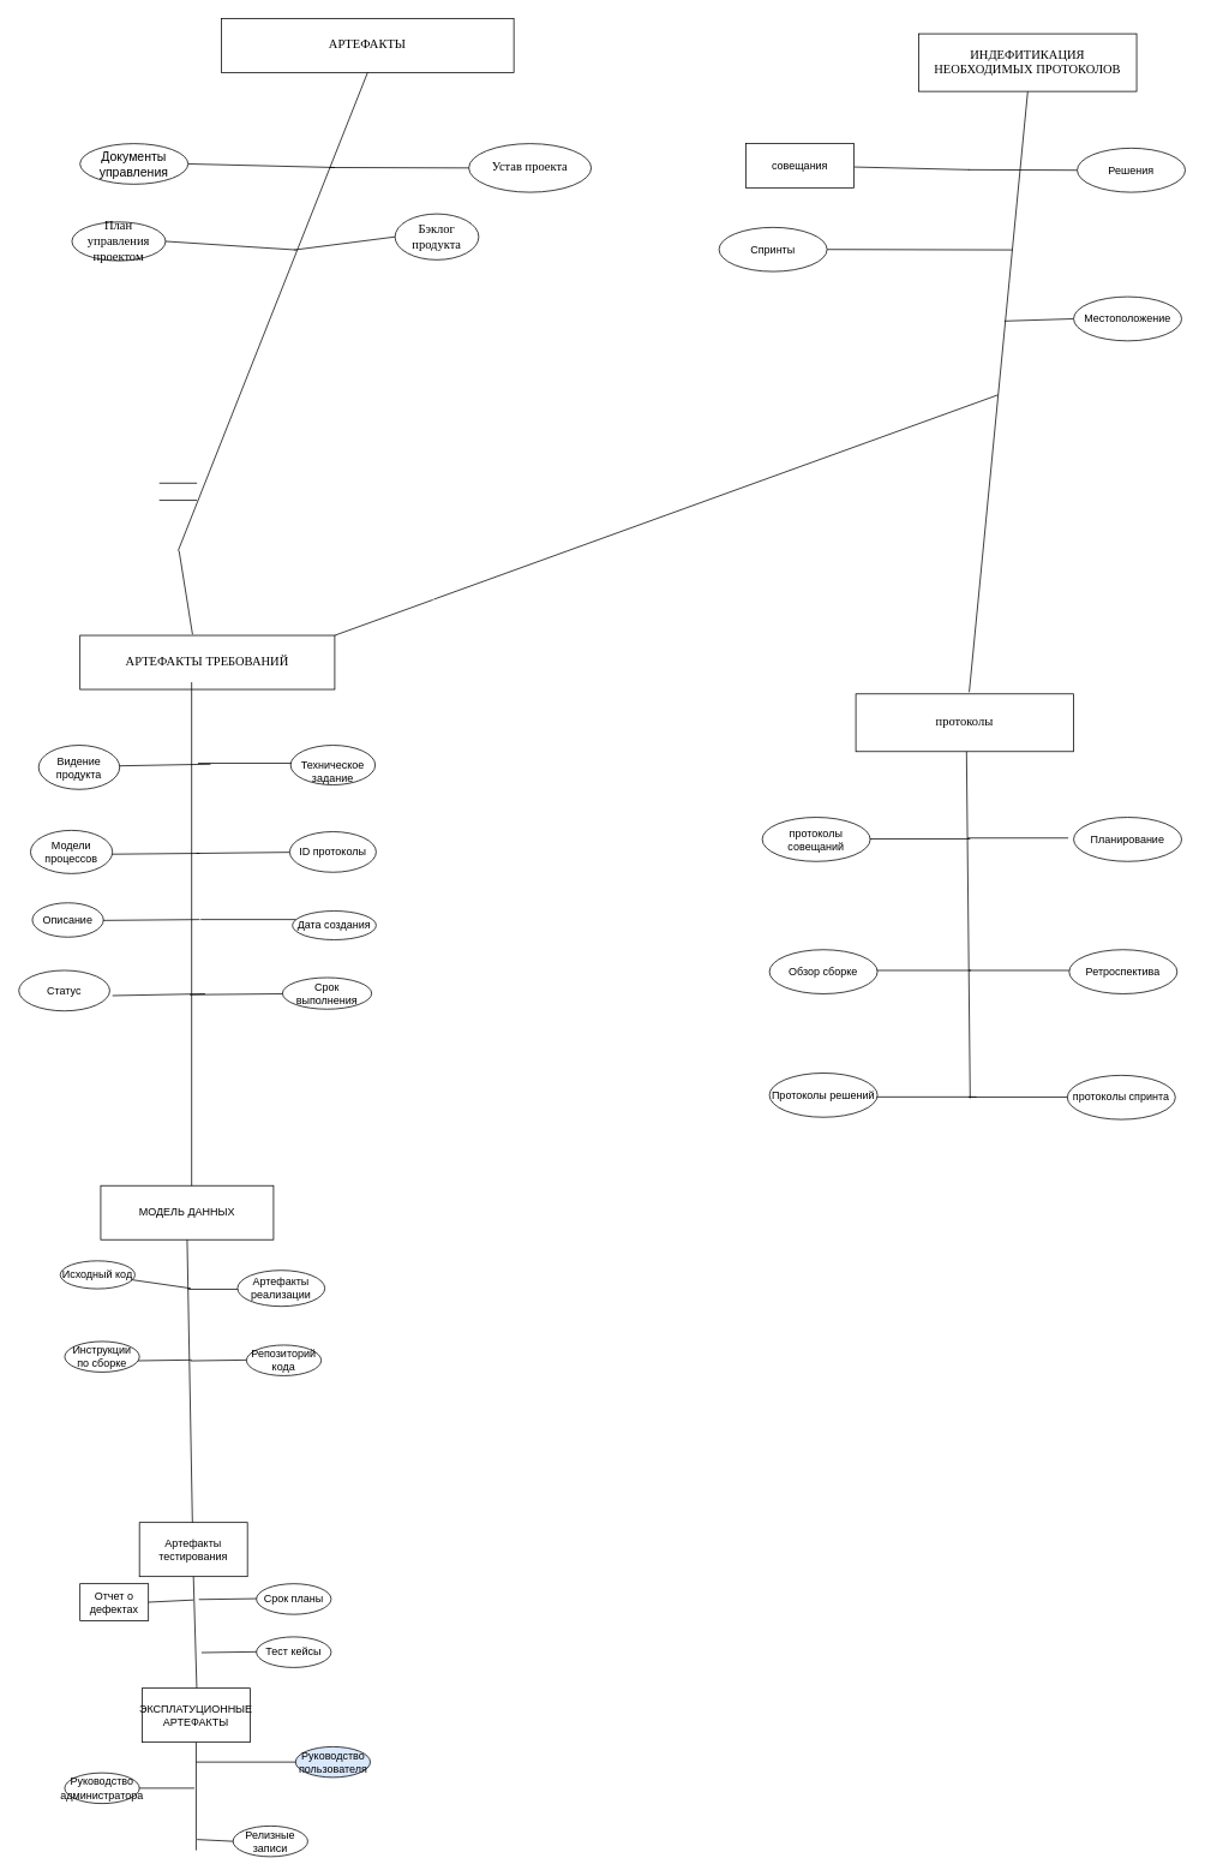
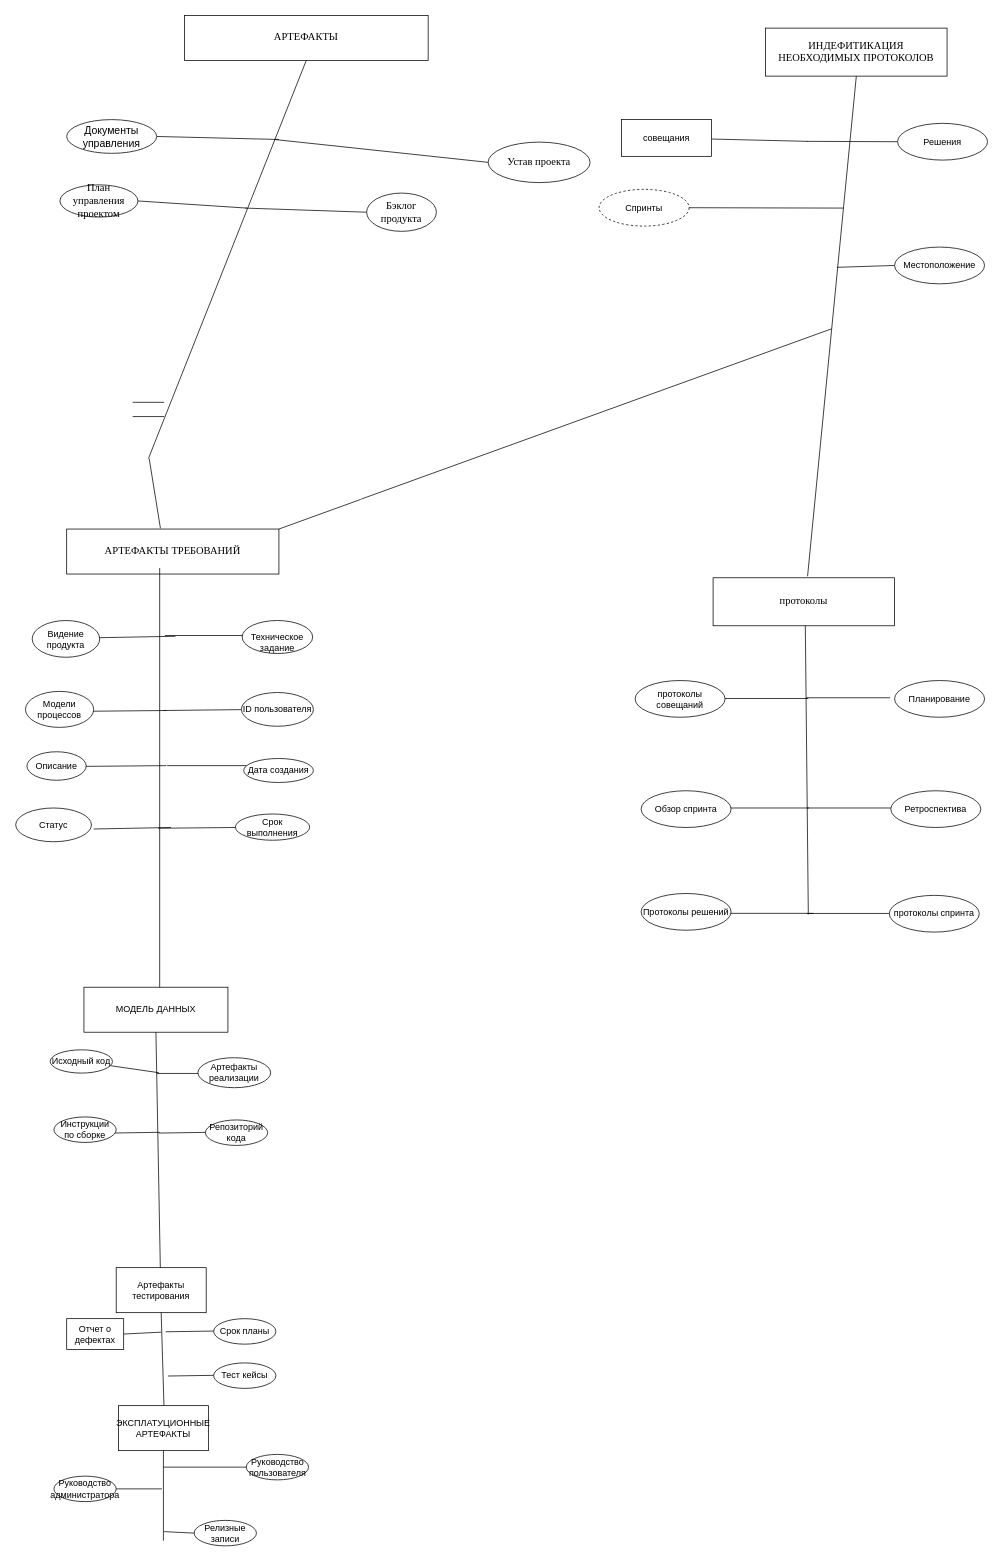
  <mxCell id="0" />
  <mxCell id="1" parent="0" />
  <mxCell id="2" value="&lt;font style=&quot;font-size: 14px;&quot; face=&quot;Times New Roman&quot;&gt;АРТЕФАКТЫ&lt;/font&gt;" style="rounded=0;whiteSpace=wrap;html=1;" parent="1" vertex="1"><mxGeometry x="245" y="20" width="325" height="60" as="geometry" /></mxCell>
  <mxCell id="3" value="" style="endArrow=none;html=1;rounded=0;entryX=0.5;entryY=1;entryDx=0;entryDy=0;" parent="1" edge="1" target="2"><mxGeometry width="50" height="50" relative="1" as="geometry"><mxPoint x="197" y="611" as="sourcePoint" /><mxPoint x="201" y="114" as="targetPoint" /></mxGeometry></mxCell>
- <mxCell id="4" value="&lt;font face=&quot;Times New Roman&quot; style=&quot;font-size: 14px;&quot;&gt;Устав проекта&lt;/font&gt;" style="ellipse;whiteSpace=wrap;html=1;" parent="1" vertex="1"><mxGeometry x="520" y="159" width="136" height="54" as="geometry" /></mxCell>
+ <mxCell id="4" value="&lt;font face=&quot;Times New Roman&quot; style=&quot;font-size: 14px;&quot;&gt;Устав проекта&lt;/font&gt;" style="ellipse;whiteSpace=wrap;html=1;" parent="1" vertex="1"><mxGeometry x="650" y="189" width="136" height="54" as="geometry" /></mxCell>
  <mxCell id="5" value="" style="endArrow=none;html=1;rounded=0;entryX=0;entryY=0.5;entryDx=0;entryDy=0;" parent="1" edge="1" target="4"><mxGeometry width="50" height="50" relative="1" as="geometry"><mxPoint x="365" y="185.5" as="sourcePoint" /><mxPoint x="476" y="185.5" as="targetPoint" /></mxGeometry></mxCell>
  <mxCell id="6" value="" style="endArrow=none;html=1;rounded=0;exitX=1;exitY=0.5;exitDx=0;exitDy=0;" parent="1" edge="1" source="7"><mxGeometry width="50" height="50" relative="1" as="geometry"><mxPoint x="256" y="185.5" as="sourcePoint" /><mxPoint x="371" y="185.5" as="targetPoint" /></mxGeometry></mxCell>
  <mxCell id="7" value="&lt;font style=&quot;font-size: 14px;&quot;&gt;Документы управления&lt;/font&gt;" style="ellipse;whiteSpace=wrap;html=1;" parent="1" vertex="1"><mxGeometry x="88" y="159" width="120" height="45" as="geometry" /></mxCell>
  <mxCell id="8" value="" style="endArrow=none;html=1;rounded=0;exitX=1;exitY=0.5;exitDx=0;exitDy=0;" parent="1" edge="1" source="9"><mxGeometry width="50" height="50" relative="1" as="geometry"><mxPoint x="215" y="277" as="sourcePoint" /><mxPoint x="328" y="277" as="targetPoint" /></mxGeometry></mxCell>
  <mxCell id="9" value="&lt;font face=&quot;Times New Roman&quot; style=&quot;font-size: 14px;&quot;&gt;План управления проектом&lt;/font&gt;" style="ellipse;whiteSpace=wrap;html=1;" parent="1" vertex="1"><mxGeometry x="79" y="246" width="104" height="43" as="geometry" /></mxCell>
  <mxCell id="10" value="" style="endArrow=none;html=1;rounded=0;entryX=0;entryY=0.5;entryDx=0;entryDy=0;" parent="1" edge="1" target="11"><mxGeometry width="50" height="50" relative="1" as="geometry"><mxPoint x="326" y="277" as="sourcePoint" /><mxPoint x="441" y="277" as="targetPoint" /></mxGeometry></mxCell>
- <mxCell id="11" value="&lt;font face=&quot;Times New Roman&quot; style=&quot;font-size: 14px;&quot;&gt;Бэклог продукта&lt;/font&gt;" style="ellipse;whiteSpace=wrap;html=1;" parent="1" vertex="1"><mxGeometry x="438" y="237" width="93" height="51" as="geometry" /></mxCell>
+ <mxCell id="11" value="&lt;font face=&quot;Times New Roman&quot; style=&quot;font-size: 14px;&quot;&gt;Бэклог продукта&lt;/font&gt;" style="ellipse;whiteSpace=wrap;html=1;" parent="1" vertex="1"><mxGeometry x="488" y="257" width="93" height="51" as="geometry" /></mxCell>
  <mxCell id="12" value="" style="endArrow=none;html=1;rounded=0;" parent="1" edge="1"><mxGeometry width="50" height="50" relative="1" as="geometry"><mxPoint x="213" y="704" as="sourcePoint" /><mxPoint x="198" y="611" as="targetPoint" /></mxGeometry></mxCell>
  <mxCell id="13" value="" style="endArrow=none;html=1;rounded=0;" parent="1" edge="1"><mxGeometry width="50" height="50" relative="1" as="geometry"><mxPoint x="176" y="536" as="sourcePoint" /><mxPoint x="218" y="536" as="targetPoint" /></mxGeometry></mxCell>
  <mxCell id="14" value="" style="endArrow=none;html=1;rounded=0;" parent="1" edge="1"><mxGeometry width="50" height="50" relative="1" as="geometry"><mxPoint x="176" y="555" as="sourcePoint" /><mxPoint x="218" y="555" as="targetPoint" /></mxGeometry></mxCell>
  <mxCell id="15" value="&lt;font face=&quot;Times New Roman&quot;&gt;&lt;span style=&quot;font-size: 14px;&quot;&gt;АРТЕФАКТЫ ТРЕБОВАНИЙ&lt;/span&gt;&lt;/font&gt;" style="rounded=0;whiteSpace=wrap;html=1;" parent="1" vertex="1"><mxGeometry x="88" y="705" width="283" height="60" as="geometry" /></mxCell>
  <mxCell id="16" value="" style="endArrow=none;html=1;rounded=0;" parent="1" edge="1"><mxGeometry width="50" height="50" relative="1" as="geometry"><mxPoint x="212" y="1319" as="sourcePoint" /><mxPoint x="212" y="757" as="targetPoint" /></mxGeometry></mxCell>
  <mxCell id="17" value="&lt;br&gt;&lt;div&gt;Техническое задание&lt;/div&gt;" style="ellipse;whiteSpace=wrap;html=1;" parent="1" vertex="1"><mxGeometry x="322" y="827" width="94" height="44" as="geometry" /></mxCell>
  <mxCell id="18" value="" style="endArrow=none;html=1;rounded=0;" parent="1" edge="1"><mxGeometry width="50" height="50" relative="1" as="geometry"><mxPoint x="219" y="847" as="sourcePoint" /><mxPoint x="322.5" y="847" as="targetPoint" /></mxGeometry></mxCell>
  <mxCell id="19" value="" style="endArrow=none;html=1;rounded=0;" parent="1" target="20" edge="1"><mxGeometry width="50" height="50" relative="1" as="geometry"><mxPoint x="217" y="947" as="sourcePoint" /><mxPoint x="320" y="947" as="targetPoint" /></mxGeometry></mxCell>
- <mxCell id="20" value="ID протоколы" style="ellipse;whiteSpace=wrap;html=1;" parent="1" vertex="1"><mxGeometry x="321" y="923" width="96" height="45" as="geometry" /></mxCell>
+ <mxCell id="20" value="ID пользователя" style="ellipse;whiteSpace=wrap;html=1;" parent="1" vertex="1"><mxGeometry x="321" y="923" width="96" height="45" as="geometry" /></mxCell>
  <mxCell id="21" value="" style="endArrow=none;html=1;rounded=0;" parent="1" edge="1"><mxGeometry width="50" height="50" relative="1" as="geometry"><mxPoint x="126" y="850" as="sourcePoint" /><mxPoint x="233" y="848" as="targetPoint" /></mxGeometry></mxCell>
  <mxCell id="22" value="Видение продукта" style="ellipse;whiteSpace=wrap;html=1;" parent="1" vertex="1"><mxGeometry x="42" y="827" width="90" height="49" as="geometry" /></mxCell>
  <mxCell id="23" value="" style="endArrow=none;html=1;rounded=0;" parent="1" edge="1"><mxGeometry width="50" height="50" relative="1" as="geometry"><mxPoint x="117" y="948" as="sourcePoint" /><mxPoint x="221" y="947" as="targetPoint" /></mxGeometry></mxCell>
  <mxCell id="24" value="Модели процессов" style="ellipse;whiteSpace=wrap;html=1;" parent="1" vertex="1"><mxGeometry x="33" y="921.5" width="91" height="48" as="geometry" /></mxCell>
  <mxCell id="25" value="" style="endArrow=none;html=1;rounded=0;" parent="1" edge="1"><mxGeometry width="50" height="50" relative="1" as="geometry"><mxPoint x="111" y="1021.5" as="sourcePoint" /><mxPoint x="221" y="1020.5" as="targetPoint" /></mxGeometry></mxCell>
  <mxCell id="26" value="Описание" style="ellipse;whiteSpace=wrap;html=1;" parent="1" vertex="1"><mxGeometry x="35" y="1002" width="79" height="38" as="geometry" /></mxCell>
  <mxCell id="27" value="" style="endArrow=none;html=1;rounded=0;" parent="1" edge="1"><mxGeometry width="50" height="50" relative="1" as="geometry"><mxPoint x="222" y="1020.5" as="sourcePoint" /><mxPoint x="328" y="1020.5" as="targetPoint" /></mxGeometry></mxCell>
  <mxCell id="28" value="Дата создания" style="ellipse;whiteSpace=wrap;html=1;" parent="1" vertex="1"><mxGeometry x="324" y="1011" width="93" height="32" as="geometry" /></mxCell>
  <mxCell id="29" value="" style="endArrow=none;html=1;rounded=0;" parent="1" edge="1"><mxGeometry width="50" height="50" relative="1" as="geometry"><mxPoint x="210" y="1104" as="sourcePoint" /><mxPoint x="313" y="1103" as="targetPoint" /></mxGeometry></mxCell>
  <mxCell id="30" value="Срок выполнения" style="ellipse;whiteSpace=wrap;html=1;" parent="1" vertex="1"><mxGeometry x="313" y="1085" width="99" height="35" as="geometry" /></mxCell>
  <mxCell id="31" value="" style="endArrow=none;html=1;rounded=0;" parent="1" edge="1"><mxGeometry width="50" height="50" relative="1" as="geometry"><mxPoint x="124" y="1105" as="sourcePoint" /><mxPoint x="227" y="1103" as="targetPoint" /></mxGeometry></mxCell>
  <mxCell id="32" value="Статус" style="ellipse;whiteSpace=wrap;html=1;" parent="1" vertex="1"><mxGeometry x="20" y="1077" width="101" height="45" as="geometry" /></mxCell>
  <mxCell id="33" value="МОДЕЛЬ ДАННЫХ" style="rounded=0;whiteSpace=wrap;html=1;" parent="1" vertex="1"><mxGeometry x="111" y="1316" width="192" height="60" as="geometry" /></mxCell>
  <mxCell id="34" value="" style="endArrow=none;html=1;rounded=0;entryX=0.5;entryY=1;entryDx=0;entryDy=0;" parent="1" edge="1" target="33"><mxGeometry width="50" height="50" relative="1" as="geometry"><mxPoint x="213" y="1697" as="sourcePoint" /><mxPoint x="218" y="1671" as="targetPoint" /></mxGeometry></mxCell>
  <mxCell id="35" value="" style="endArrow=none;html=1;rounded=0;" parent="1" edge="1"><mxGeometry width="50" height="50" relative="1" as="geometry"><mxPoint x="208" y="1431" as="sourcePoint" /><mxPoint x="268" y="1431" as="targetPoint" /></mxGeometry></mxCell>
  <mxCell id="36" value="Артефакты реализации" style="ellipse;whiteSpace=wrap;html=1;" parent="1" vertex="1"><mxGeometry x="263" y="1410" width="97" height="40" as="geometry" /></mxCell>
  <mxCell id="37" value="" style="endArrow=none;html=1;rounded=0;" parent="1" target="38" edge="1"><mxGeometry width="50" height="50" relative="1" as="geometry"><mxPoint x="211" y="1430" as="sourcePoint" /><mxPoint x="289" y="1786" as="targetPoint" /></mxGeometry></mxCell>
  <mxCell id="38" value="Исходный код" style="ellipse;whiteSpace=wrap;html=1;" parent="1" vertex="1"><mxGeometry x="66" y="1399.5" width="83" height="31" as="geometry" /></mxCell>
  <mxCell id="39" value="" style="endArrow=none;html=1;rounded=0;" parent="1" edge="1"><mxGeometry width="50" height="50" relative="1" as="geometry"><mxPoint x="211" y="1510.5" as="sourcePoint" /><mxPoint x="277" y="1509.5" as="targetPoint" /></mxGeometry></mxCell>
  <mxCell id="40" value="Репозиторий кода" style="ellipse;whiteSpace=wrap;html=1;" parent="1" vertex="1"><mxGeometry x="273" y="1493" width="83" height="34" as="geometry" /></mxCell>
  <mxCell id="41" value="" style="endArrow=none;html=1;rounded=0;" parent="1" edge="1"><mxGeometry width="50" height="50" relative="1" as="geometry"><mxPoint x="146" y="1510.5" as="sourcePoint" /><mxPoint x="212" y="1509.5" as="targetPoint" /></mxGeometry></mxCell>
  <mxCell id="42" value="Инструкции по сборке" style="ellipse;whiteSpace=wrap;html=1;" parent="1" vertex="1"><mxGeometry x="71" y="1489" width="83" height="34" as="geometry" /></mxCell>
  <mxCell id="43" value="" style="endArrow=none;html=1;rounded=0;" parent="1" edge="1"><mxGeometry width="50" height="50" relative="1" as="geometry"><mxPoint x="220" y="1775.5" as="sourcePoint" /><mxPoint x="286" y="1774.5" as="targetPoint" /></mxGeometry></mxCell>
  <mxCell id="44" value="Срок планы" style="ellipse;whiteSpace=wrap;html=1;" parent="1" vertex="1"><mxGeometry x="284" y="1758" width="83" height="34" as="geometry" /></mxCell>
  <mxCell id="45" value="" style="endArrow=none;html=1;rounded=0;" parent="1" edge="1"><mxGeometry width="50" height="50" relative="1" as="geometry"><mxPoint x="223" y="1834.5" as="sourcePoint" /><mxPoint x="289" y="1833.5" as="targetPoint" /></mxGeometry></mxCell>
  <mxCell id="46" value="Тест кейсы" style="ellipse;whiteSpace=wrap;html=1;" parent="1" vertex="1"><mxGeometry x="284" y="1817" width="83" height="34" as="geometry" /></mxCell>
  <mxCell id="47" value="" style="endArrow=none;html=1;rounded=0;" parent="1" edge="1"><mxGeometry width="50" height="50" relative="1" as="geometry"><mxPoint x="481" y="665" as="sourcePoint" /><mxPoint x="1108" y="438" as="targetPoint" /></mxGeometry></mxCell>
  <mxCell id="48" value="" style="endArrow=none;html=1;rounded=0;entryX=0.5;entryY=1;entryDx=0;entryDy=0;" parent="1" edge="1" target="49"><mxGeometry width="50" height="50" relative="1" as="geometry"><mxPoint x="1076" y="768" as="sourcePoint" /><mxPoint x="800" y="81" as="targetPoint" /></mxGeometry></mxCell>
  <mxCell id="49" value="&lt;font face=&quot;Times New Roman&quot;&gt;&lt;span style=&quot;font-size: 14px;&quot;&gt;ИНДЕФИТИКАЦИЯ НЕОБХОДИМЫХ ПРОТОКОЛОВ&lt;/span&gt;&lt;/font&gt;" style="rounded=0;whiteSpace=wrap;html=1;" parent="1" vertex="1"><mxGeometry x="1020" y="37" width="242" height="64" as="geometry" /></mxCell>
  <mxCell id="50" value="" style="endArrow=none;html=1;rounded=0;" parent="1" edge="1" target="51"><mxGeometry width="50" height="50" relative="1" as="geometry"><mxPoint x="1075" y="188" as="sourcePoint" /><mxPoint x="1187" y="188" as="targetPoint" /></mxGeometry></mxCell>
  <mxCell id="51" value="Решения" style="ellipse;whiteSpace=wrap;html=1;" parent="1" vertex="1"><mxGeometry x="1196" y="164" width="120" height="49" as="geometry" /></mxCell>
  <mxCell id="52" value="" style="endArrow=none;html=1;rounded=0;" parent="1" edge="1" source="53"><mxGeometry width="50" height="50" relative="1" as="geometry"><mxPoint x="964" y="188" as="sourcePoint" /><mxPoint x="1076" y="188" as="targetPoint" /></mxGeometry></mxCell>
  <mxCell id="53" value="совещания" style="whiteSpace=wrap;html=1;rounded=0;" parent="1" vertex="1"><mxGeometry x="828" y="159" width="120" height="49" as="geometry" /></mxCell>
  <mxCell id="54" value="" style="endArrow=none;html=1;rounded=0;exitX=1;exitY=0.5;exitDx=0;exitDy=0;" parent="1" edge="1" source="55"><mxGeometry width="50" height="50" relative="1" as="geometry"><mxPoint x="914" y="274" as="sourcePoint" /><mxPoint x="1124" y="277" as="targetPoint" /></mxGeometry></mxCell>
- <mxCell id="55" value="Спринты" style="ellipse;whiteSpace=wrap;html=1;" parent="1" vertex="1"><mxGeometry x="798" y="252" width="120" height="49" as="geometry" /></mxCell>
+ <mxCell id="55" value="Спринты" style="ellipse;whiteSpace=wrap;html=1;dashed=1;" parent="1" vertex="1"><mxGeometry x="798" y="252" width="120" height="49" as="geometry" /></mxCell>
  <mxCell id="56" value="" style="endArrow=none;html=1;rounded=0;entryX=0;entryY=0.5;entryDx=0;entryDy=0;" parent="1" edge="1" target="57"><mxGeometry width="50" height="50" relative="1" as="geometry"><mxPoint x="1115" y="356" as="sourcePoint" /><mxPoint x="1060" y="353" as="targetPoint" /></mxGeometry></mxCell>
  <mxCell id="57" value="Местоположение" style="ellipse;whiteSpace=wrap;html=1;" parent="1" vertex="1"><mxGeometry x="1192" y="329" width="120" height="49" as="geometry" /></mxCell>
  <mxCell id="58" value="&lt;font face=&quot;Times New Roman&quot;&gt;&lt;span style=&quot;font-size: 14px;&quot;&gt;протоколы&lt;/span&gt;&lt;/font&gt;" style="rounded=0;whiteSpace=wrap;html=1;" parent="1" vertex="1"><mxGeometry x="950" y="770" width="242" height="64" as="geometry" /></mxCell>
  <mxCell id="59" value="" style="endArrow=none;html=1;rounded=0;" parent="1" edge="1"><mxGeometry width="50" height="50" relative="1" as="geometry"><mxPoint x="1077" y="1219" as="sourcePoint" /><mxPoint x="1073" y="834" as="targetPoint" /></mxGeometry></mxCell>
  <mxCell id="60" value="" style="endArrow=none;html=1;rounded=0;" parent="1" edge="1"><mxGeometry width="50" height="50" relative="1" as="geometry"><mxPoint x="1074" y="930" as="sourcePoint" /><mxPoint x="1186" y="930" as="targetPoint" /></mxGeometry></mxCell>
  <mxCell id="61" value="Планирование" style="ellipse;whiteSpace=wrap;html=1;" parent="1" vertex="1"><mxGeometry x="1192" y="907" width="120" height="49" as="geometry" /></mxCell>
  <mxCell id="62" value="" style="endArrow=none;html=1;rounded=0;" parent="1" edge="1"><mxGeometry width="50" height="50" relative="1" as="geometry"><mxPoint x="965" y="931" as="sourcePoint" /><mxPoint x="1077" y="931" as="targetPoint" /></mxGeometry></mxCell>
  <mxCell id="63" value="протоколы совещаний" style="ellipse;whiteSpace=wrap;html=1;" parent="1" vertex="1"><mxGeometry x="846" y="907" width="120" height="49" as="geometry" /></mxCell>
  <mxCell id="64" value="" style="endArrow=none;html=1;rounded=0;" parent="1" edge="1"><mxGeometry width="50" height="50" relative="1" as="geometry"><mxPoint x="1075" y="1077" as="sourcePoint" /><mxPoint x="1187" y="1077" as="targetPoint" /></mxGeometry></mxCell>
  <mxCell id="65" value="Ретроспектива" style="ellipse;whiteSpace=wrap;html=1;" parent="1" vertex="1"><mxGeometry x="1187" y="1054" width="120" height="49" as="geometry" /></mxCell>
  <mxCell id="66" value="" style="endArrow=none;html=1;rounded=0;" parent="1" edge="1"><mxGeometry width="50" height="50" relative="1" as="geometry"><mxPoint x="966" y="1077" as="sourcePoint" /><mxPoint x="1078" y="1077" as="targetPoint" /></mxGeometry></mxCell>
- <mxCell id="67" value="Обзор сборке" style="ellipse;whiteSpace=wrap;html=1;" parent="1" vertex="1"><mxGeometry x="854" y="1054" width="120" height="49" as="geometry" /></mxCell>
+ <mxCell id="67" value="Обзор спринта" style="ellipse;whiteSpace=wrap;html=1;" parent="1" vertex="1"><mxGeometry x="854" y="1054" width="120" height="49" as="geometry" /></mxCell>
  <mxCell id="68" value="" style="endArrow=none;html=1;rounded=0;" parent="1" edge="1"><mxGeometry width="50" height="50" relative="1" as="geometry"><mxPoint x="1075" y="1217.64" as="sourcePoint" /><mxPoint x="1187" y="1217.64" as="targetPoint" /></mxGeometry></mxCell>
  <mxCell id="69" value="протоколы спринта" style="ellipse;whiteSpace=wrap;html=1;" parent="1" vertex="1"><mxGeometry x="1185" y="1193.5" width="120" height="49" as="geometry" /></mxCell>
  <mxCell id="70" value="" style="endArrow=none;html=1;rounded=0;" parent="1" edge="1"><mxGeometry width="50" height="50" relative="1" as="geometry"><mxPoint x="972" y="1217.5" as="sourcePoint" /><mxPoint x="1084" y="1217.5" as="targetPoint" /></mxGeometry></mxCell>
  <mxCell id="71" value="Протоколы решений" style="ellipse;whiteSpace=wrap;html=1;" parent="1" vertex="1"><mxGeometry x="854" y="1191" width="120" height="49" as="geometry" /></mxCell>
  <mxCell id="72" value="" style="endArrow=none;html=1;rounded=0;exitX=1;exitY=0;exitDx=0;exitDy=0;" edge="1" parent="1" source="15"><mxGeometry width="50" height="50" relative="1" as="geometry"><mxPoint x="371" y="705" as="sourcePoint" /><mxPoint x="480.136" y="665.471" as="targetPoint" /></mxGeometry></mxCell>
  <mxCell id="73" value="Артефакты тестирования" style="rounded=0;whiteSpace=wrap;html=1;" vertex="1" parent="1"><mxGeometry x="154" y="1690" width="120" height="60" as="geometry" /></mxCell>
  <mxCell id="74" value="" style="endArrow=none;html=1;rounded=0;entryX=0.5;entryY=1;entryDx=0;entryDy=0;" edge="1" parent="1" target="73"><mxGeometry width="50" height="50" relative="1" as="geometry"><mxPoint x="218" y="1884" as="sourcePoint" /><mxPoint x="701" y="1947" as="targetPoint" /></mxGeometry></mxCell>
  <mxCell id="75" value="Отчет о дефектах" style="whiteSpace=wrap;html=1;rounded=0;" vertex="1" parent="1"><mxGeometry x="88" y="1758" width="76" height="41" as="geometry" /></mxCell>
  <mxCell id="76" value="" style="endArrow=none;html=1;rounded=0;exitX=1;exitY=0.5;exitDx=0;exitDy=0;" edge="1" parent="1" source="75"><mxGeometry width="50" height="50" relative="1" as="geometry"><mxPoint x="651" y="1997" as="sourcePoint" /><mxPoint x="214" y="1776" as="targetPoint" /><Array as="points" /></mxGeometry></mxCell>
  <mxCell id="77" value="ЭКСПЛАТУЦИОННЫЕ АРТЕФАКТЫ" style="rounded=0;whiteSpace=wrap;html=1;" vertex="1" parent="1"><mxGeometry x="157" y="1874" width="120" height="60" as="geometry" /></mxCell>
  <mxCell id="78" value="" style="endArrow=none;html=1;rounded=0;entryX=0.5;entryY=1;entryDx=0;entryDy=0;" edge="1" parent="1" target="77"><mxGeometry width="50" height="50" relative="1" as="geometry"><mxPoint x="217" y="2054" as="sourcePoint" /><mxPoint x="701" y="1947" as="targetPoint" /></mxGeometry></mxCell>
  <mxCell id="79" value="" style="endArrow=none;html=1;rounded=0;" edge="1" parent="1"><mxGeometry width="50" height="50" relative="1" as="geometry"><mxPoint x="342" y="1956" as="sourcePoint" /><mxPoint x="217" y="1956" as="targetPoint" /></mxGeometry></mxCell>
- <mxCell id="80" value="Руководство пользователя" style="ellipse;whiteSpace=wrap;html=1;fillColor=#dae8fc;" vertex="1" parent="1"><mxGeometry x="327.5" y="1939" width="83" height="34" as="geometry" /></mxCell>
+ <mxCell id="80" value="Руководство пользователя" style="ellipse;whiteSpace=wrap;html=1;" vertex="1" parent="1"><mxGeometry x="327.5" y="1939" width="83" height="34" as="geometry" /></mxCell>
  <mxCell id="81" value="Руководство администратора" style="ellipse;whiteSpace=wrap;html=1;" vertex="1" parent="1"><mxGeometry x="71" y="1968" width="83" height="34" as="geometry" /></mxCell>
  <mxCell id="82" value="" style="endArrow=none;html=1;rounded=0;exitX=1;exitY=0.5;exitDx=0;exitDy=0;" edge="1" parent="1" source="81"><mxGeometry width="50" height="50" relative="1" as="geometry"><mxPoint x="168" y="2027" as="sourcePoint" /><mxPoint x="215" y="1985" as="targetPoint" /></mxGeometry></mxCell>
  <mxCell id="83" value="Релизные записи" style="ellipse;whiteSpace=wrap;html=1;" vertex="1" parent="1"><mxGeometry x="258" y="2027" width="83" height="34" as="geometry" /></mxCell>
  <mxCell id="84" value="" style="endArrow=none;html=1;rounded=0;entryX=0;entryY=0.5;entryDx=0;entryDy=0;" edge="1" parent="1" target="83"><mxGeometry width="50" height="50" relative="1" as="geometry"><mxPoint x="218" y="2042" as="sourcePoint" /><mxPoint x="701" y="1947" as="targetPoint" /></mxGeometry></mxCell>
